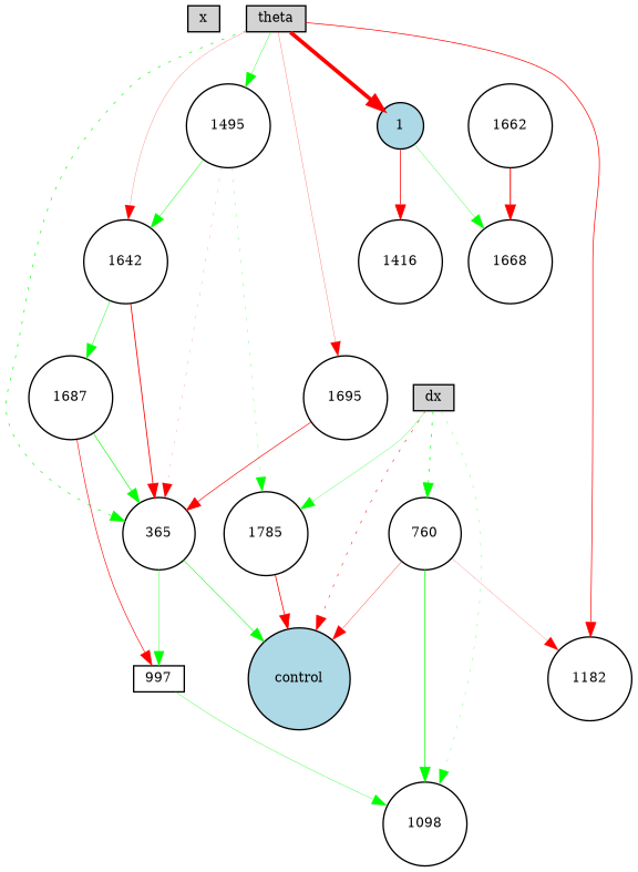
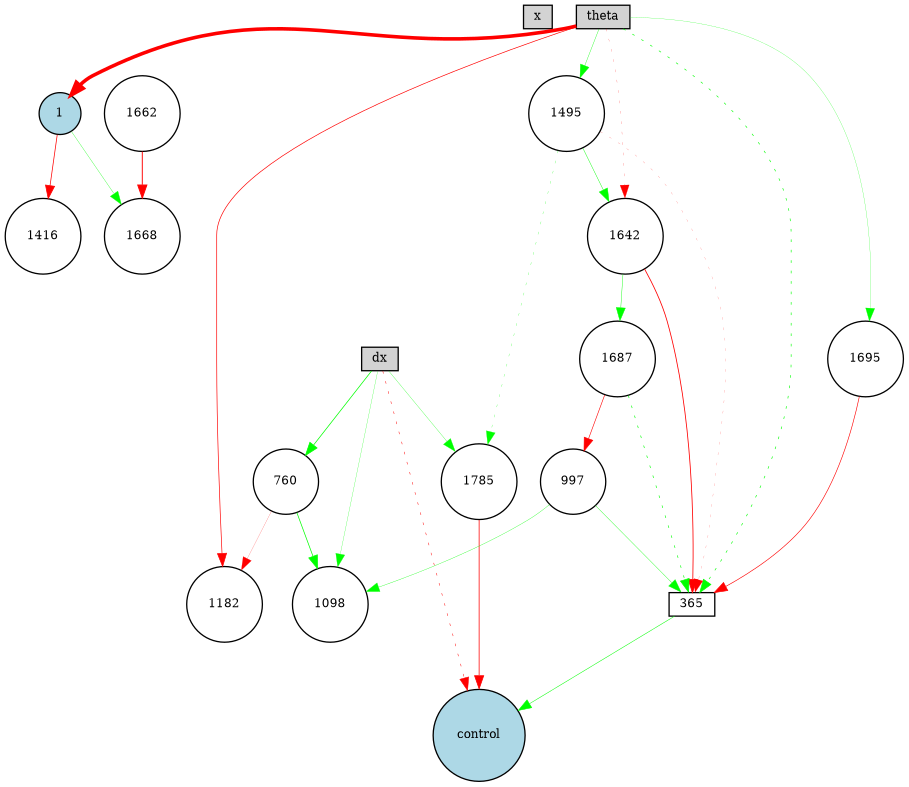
  digraph {
    node [fillcolor=white fontsize=9 shape=circle style=filled]
    edge [color=red style=solid]
    x [fillcolor=lightgray height=0.2 shape=box width=0.2]
    dx [fillcolor=lightgray height=0.2 shape=box width=0.2]
    control [fillcolor=lightblue height=0.2 width=0.2]
    1098 [height=0.2 width=0.2]
    760 [height=0.2 width=0.2]
    1785 [height=0.2 width=0.2]
    1182 [height=0.2 width=0.2]
    theta [fillcolor=lightgray height=0.2 shape=box width=0.2]
    1 [fillcolor=lightblue height=0.2 width=0.2]
    1642 [height=0.2 width=0.2]
-   365 [height=0.2 width=0.2]
+   365 [height=0.2 shape=box width=0.2]
    1495 [height=0.2 width=0.2]
    1695 [height=0.2 width=0.2]
    1668 [height=0.2 width=0.2]
    1416 [height=0.2 width=0.2]
    1687 [height=0.2 width=0.2]
-   997 [height=0.2 shape=box width=0.2]
+   997 [height=0.2 width=0.2]
    1662 [height=0.2 width=0.2]
    dx -> control [penwidth=0.3661508522864808 style=dotted]
-   dx -> 1098 [color=green penwidth=0.18362197533160612 style=dotted]
-   dx -> 760 [color=green penwidth=0.5581665514268301 style=dotted]
+   dx -> 1098 [color=green penwidth=0.18362197533160612]
+   dx -> 760 [color=green penwidth=0.5581665514268301]
    dx -> 1785 [color=green penwidth=0.21065219761942722]
-   760 -> control [penwidth=0.23189442691400322]
    760 -> 1098 [color=green penwidth=0.5509862206197548]
    760 -> 1182 [penwidth=0.1290999871159815]
    1785 -> control [penwidth=0.5743382545973237]
    theta -> 1182 [penwidth=0.5151816239957314]
    theta -> 1 [penwidth=2.7412826700344266]
-   theta -> 1642 [penwidth=0.14300848483513484]
+   theta -> 1642 [penwidth=0.14300848483513484 style=dotted]
    theta -> 365 [color=green penwidth=0.47854068093458846 style=dotted]
    theta -> 1495 [color=green penwidth=0.26953505164955643]
-   theta -> 1695 [penwidth=0.16789062448536518]
+   theta -> 1695 [color=green penwidth=0.16789062448536518]
    1 -> 1668 [color=green penwidth=0.23584561806843654]
    1 -> 1416 [penwidth=0.5593263519228928]
    1642 -> 365 [penwidth=0.6233467677778802]
    1642 -> 1687 [color=green penwidth=0.3171048202154051]
    365 -> control [color=green penwidth=0.38141004646428356]
-   365 -> 997 [color=green penwidth=0.2697047785859781]
+   997 -> 365 [color=green penwidth=0.2697047785859781]
    1495 -> 1785 [color=green penwidth=0.18738821087216578 style=dotted]
    1495 -> 1642 [color=green penwidth=0.32936245971650624]
    1495 -> 365 [penwidth=0.11572192712152676 style=dotted]
    1695 -> 365 [penwidth=0.4720120932446624]
-   1687 -> 365 [color=green penwidth=0.4699207840550008]
+   1687 -> 365 [color=green penwidth=0.4699207840550008 style=dotted]
    1687 -> 997 [penwidth=0.45071797739000197]
    997 -> 1098 [color=green penwidth=0.2459978947811315]
    1662 -> 1668 [penwidth=0.7228984602114]
  }
